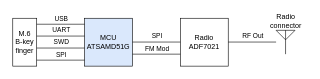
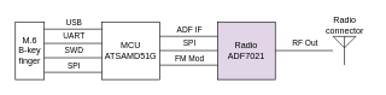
  <mxCell id="0" />
  <mxCell id="1" parent="0" />
- <mxCell id="2" value="MCU&lt;br&gt;ATSAMD51G" style="whiteSpace=wrap;html=1;aspect=fixed;fillColor=#dae8fc;" vertex="1" parent="1"><mxGeometry x="140" y="30" width="80" height="80" as="geometry" /></mxCell>
- <mxCell id="3" value="Radio&lt;br&gt;ADF7021" style="whiteSpace=wrap;html=1;aspect=fixed;" vertex="1" parent="1"><mxGeometry x="300" y="30" width="80" height="80" as="geometry" /></mxCell>
+ <mxCell id="2" value="MCU&lt;br&gt;ATSAMD51G" style="whiteSpace=wrap;html=1;aspect=fixed;" vertex="1" parent="1"><mxGeometry x="140" y="30" width="80" height="80" as="geometry" /></mxCell>
+ <mxCell id="3" value="Radio&lt;br&gt;ADF7021" style="whiteSpace=wrap;html=1;aspect=fixed;fillColor=#e1d5e7;" vertex="1" parent="1"><mxGeometry x="300" y="30" width="80" height="80" as="geometry" /></mxCell>
+ <mxCell id="4" value="" style="endArrow=none;html=1;rounded=0;entryX=0;entryY=0.25;entryDx=0;entryDy=0;exitX=1;exitY=0.25;exitDx=0;exitDy=0;" edge="1" parent="1" source="2" target="3"><mxGeometry width="50" height="50" relative="1" as="geometry"><mxPoint x="210" y="150" as="sourcePoint" /><mxPoint x="260" y="100" as="targetPoint" /></mxGeometry></mxCell>
+ <mxCell id="5" value="ADF IF" style="edgeLabel;html=1;align=center;verticalAlign=middle;resizable=0;points=[];" vertex="1" connectable="0" parent="4"><mxGeometry x="-0.175" y="2" relative="1" as="geometry"><mxPoint x="7" y="-8" as="offset" /></mxGeometry></mxCell>
  <mxCell id="6" value="&lt;div&gt;M.6&lt;/div&gt;&lt;div&gt;B-key&lt;/div&gt;&lt;div&gt;finger&lt;br&gt;&lt;/div&gt;" style="rounded=0;whiteSpace=wrap;html=1;" vertex="1" parent="1"><mxGeometry x="20" y="30" width="40" height="80" as="geometry" /></mxCell>
  <mxCell id="7" value="" style="endArrow=none;html=1;rounded=0;entryX=0;entryY=0.25;entryDx=0;entryDy=0;exitX=1;exitY=0.25;exitDx=0;exitDy=0;" edge="1" parent="1"><mxGeometry width="50" height="50" relative="1" as="geometry"><mxPoint x="60" y="40" as="sourcePoint" /><mxPoint x="140" y="40" as="targetPoint" /></mxGeometry></mxCell>
  <mxCell id="8" value="USB" style="edgeLabel;html=1;align=center;verticalAlign=middle;resizable=0;points=[];" vertex="1" connectable="0" parent="7"><mxGeometry x="0.301" relative="1" as="geometry"><mxPoint x="-12" y="-10" as="offset" /></mxGeometry></mxCell>
  <mxCell id="9" value="" style="endArrow=none;html=1;rounded=0;entryX=0;entryY=0.25;entryDx=0;entryDy=0;exitX=1;exitY=0.25;exitDx=0;exitDy=0;" edge="1" parent="1"><mxGeometry width="50" height="50" relative="1" as="geometry"><mxPoint x="60" y="100" as="sourcePoint" /><mxPoint x="140" y="100" as="targetPoint" /></mxGeometry></mxCell>
  <mxCell id="10" value="SPI" style="edgeLabel;html=1;align=center;verticalAlign=middle;resizable=0;points=[];" vertex="1" connectable="0" parent="9"><mxGeometry x="0.301" relative="1" as="geometry"><mxPoint x="-12" y="-10" as="offset" /></mxGeometry></mxCell>
  <mxCell id="11" value="" style="endArrow=none;html=1;rounded=0;entryX=0;entryY=0.25;entryDx=0;entryDy=0;exitX=1;exitY=0.25;exitDx=0;exitDy=0;" edge="1" parent="1"><mxGeometry width="50" height="50" relative="1" as="geometry"><mxPoint x="60" y="59.76" as="sourcePoint" /><mxPoint x="140" y="59.76" as="targetPoint" /></mxGeometry></mxCell>
  <mxCell id="12" value="UART" style="edgeLabel;html=1;align=center;verticalAlign=middle;resizable=0;points=[];" vertex="1" connectable="0" parent="11"><mxGeometry x="0.301" relative="1" as="geometry"><mxPoint x="-12" y="-10" as="offset" /></mxGeometry></mxCell>
  <mxCell id="13" value="" style="endArrow=none;html=1;rounded=0;entryX=0;entryY=0.25;entryDx=0;entryDy=0;exitX=1;exitY=0.25;exitDx=0;exitDy=0;" edge="1" parent="1"><mxGeometry width="50" height="50" relative="1" as="geometry"><mxPoint x="60" y="79.76" as="sourcePoint" /><mxPoint x="140" y="79.76" as="targetPoint" /></mxGeometry></mxCell>
  <mxCell id="14" value="SWD" style="edgeLabel;html=1;align=center;verticalAlign=middle;resizable=0;points=[];" vertex="1" connectable="0" parent="13"><mxGeometry x="0.301" relative="1" as="geometry"><mxPoint x="-12" y="-10" as="offset" /></mxGeometry></mxCell>
  <mxCell id="15" value="" style="endArrow=none;html=1;rounded=0;entryX=0;entryY=0.25;entryDx=0;entryDy=0;exitX=1;exitY=0.25;exitDx=0;exitDy=0;" edge="1" parent="1"><mxGeometry width="50" height="50" relative="1" as="geometry"><mxPoint x="380" y="69.76" as="sourcePoint" /><mxPoint x="460" y="69.76" as="targetPoint" /></mxGeometry></mxCell>
  <mxCell id="16" value="RF Out" style="edgeLabel;html=1;align=center;verticalAlign=middle;resizable=0;points=[];" vertex="1" connectable="0" parent="15"><mxGeometry x="-0.175" y="2" relative="1" as="geometry"><mxPoint x="7" y="-8" as="offset" /></mxGeometry></mxCell>
  <mxCell id="17" value="&lt;div&gt;Radio&lt;/div&gt;&lt;div&gt;connector&lt;br&gt;&lt;/div&gt;" style="text;html=1;resizable=0;autosize=1;align=center;verticalAlign=middle;points=[];fillColor=none;strokeColor=none;rounded=0;" vertex="1" parent="1"><mxGeometry x="440.8" y="20" width="70" height="30" as="geometry" /></mxCell>
  <mxCell id="18" value="" style="verticalLabelPosition=bottom;shadow=0;dashed=0;align=center;html=1;verticalAlign=top;shape=mxgraph.electrical.radio.aerial_-_antenna_2;" vertex="1" parent="1"><mxGeometry x="460" y="50" width="31.6" height="40" as="geometry" /></mxCell>
  <mxCell id="19" value="" style="endArrow=none;html=1;rounded=0;entryX=0;entryY=0.25;entryDx=0;entryDy=0;exitX=1;exitY=0.25;exitDx=0;exitDy=0;" edge="1" parent="1"><mxGeometry width="50" height="50" relative="1" as="geometry"><mxPoint x="220" y="69.76" as="sourcePoint" /><mxPoint x="300" y="69.76" as="targetPoint" /></mxGeometry></mxCell>
  <mxCell id="20" value="SPI" style="edgeLabel;html=1;align=center;verticalAlign=middle;resizable=0;points=[];" vertex="1" connectable="0" parent="19"><mxGeometry x="-0.175" y="2" relative="1" as="geometry"><mxPoint x="7" y="-8" as="offset" /></mxGeometry></mxCell>
  <mxCell id="21" value="" style="endArrow=none;html=1;rounded=0;entryX=0;entryY=0.25;entryDx=0;entryDy=0;exitX=1;exitY=0.25;exitDx=0;exitDy=0;" edge="1" parent="1"><mxGeometry width="50" height="50" relative="1" as="geometry"><mxPoint x="220" y="90" as="sourcePoint" /><mxPoint x="300" y="90" as="targetPoint" /></mxGeometry></mxCell>
  <mxCell id="22" value="FM Mod" style="edgeLabel;html=1;align=center;verticalAlign=middle;resizable=0;points=[];" vertex="1" connectable="0" parent="21"><mxGeometry x="-0.175" y="2" relative="1" as="geometry"><mxPoint x="7" y="-8" as="offset" /></mxGeometry></mxCell>
